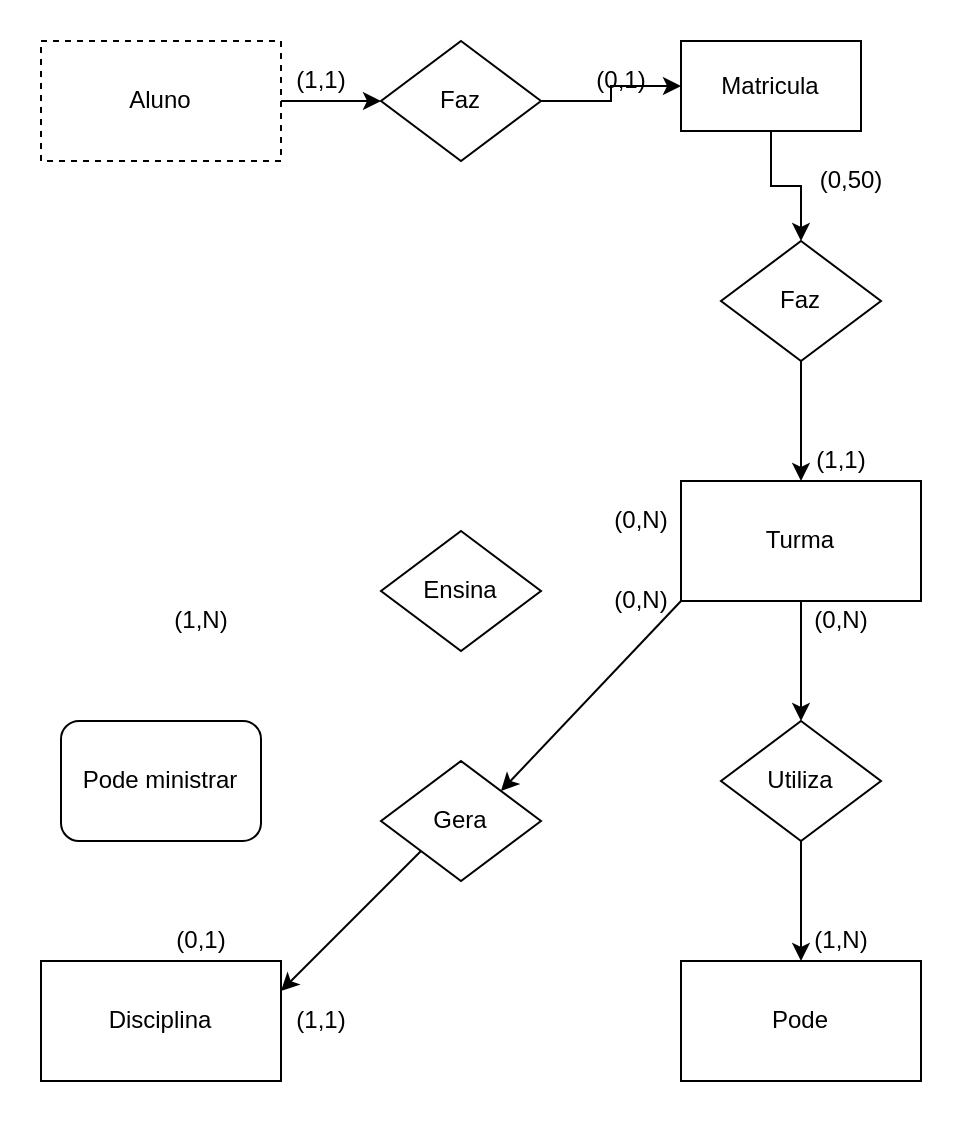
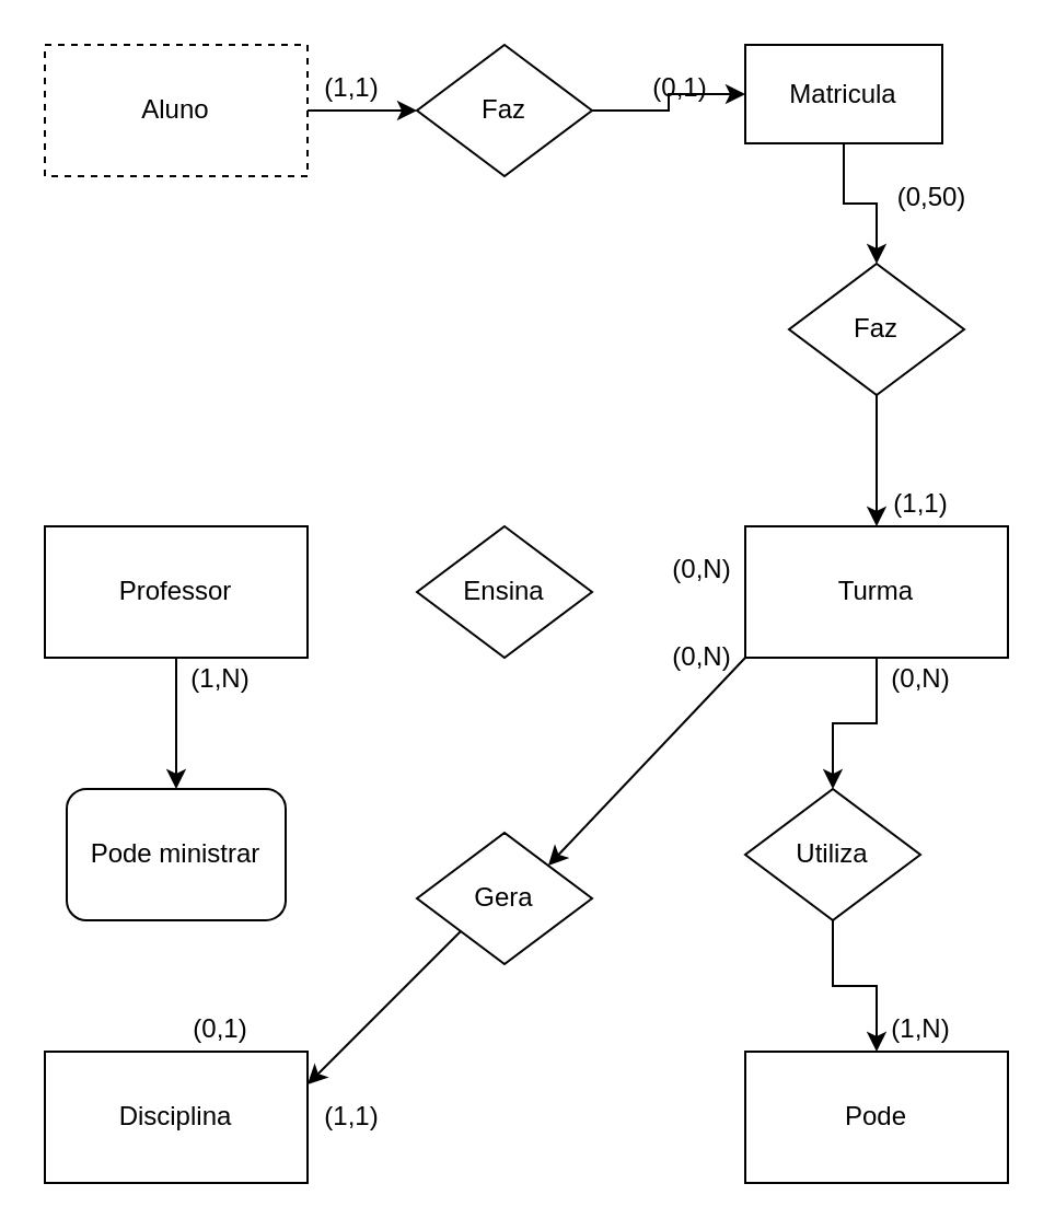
  <mxCell id="0" />
  <mxCell id="1" parent="0" />
  <mxCell id="2" style="edgeStyle=orthogonalEdgeStyle;rounded=0;orthogonalLoop=1;jettySize=auto;html=1;exitX=1;exitY=0.5;exitDx=0;exitDy=0;" edge="1" parent="1" source="3" target="5"><mxGeometry relative="1" as="geometry" /></mxCell>
  <mxCell id="3" value="Aluno" style="rounded=0;whiteSpace=wrap;html=1;dashed=1;" vertex="1" parent="1"><mxGeometry x="20" y="20" width="120" height="60" as="geometry" /></mxCell>
  <mxCell id="4" style="edgeStyle=orthogonalEdgeStyle;rounded=0;orthogonalLoop=1;jettySize=auto;html=1;exitX=1;exitY=0.5;exitDx=0;exitDy=0;entryX=0;entryY=0.5;entryDx=0;entryDy=0;" edge="1" parent="1" source="5" target="7"><mxGeometry relative="1" as="geometry" /></mxCell>
  <mxCell id="5" value="Faz" style="rhombus;whiteSpace=wrap;html=1;" vertex="1" parent="1"><mxGeometry x="190" y="20" width="80" height="60" as="geometry" /></mxCell>
  <mxCell id="6" style="edgeStyle=orthogonalEdgeStyle;rounded=0;orthogonalLoop=1;jettySize=auto;html=1;exitX=0.5;exitY=1;exitDx=0;exitDy=0;" edge="1" parent="1" source="7" target="9"><mxGeometry relative="1" as="geometry" /></mxCell>
  <mxCell id="7" value="Matricula" style="rounded=0;whiteSpace=wrap;html=1;" vertex="1" parent="1"><mxGeometry x="340" y="20" width="90" height="45" as="geometry" /></mxCell>
  <mxCell id="8" style="edgeStyle=orthogonalEdgeStyle;rounded=0;orthogonalLoop=1;jettySize=auto;html=1;exitX=0.5;exitY=1;exitDx=0;exitDy=0;" edge="1" parent="1" source="9" target="16"><mxGeometry relative="1" as="geometry" /></mxCell>
  <mxCell id="9" value="Faz" style="rhombus;whiteSpace=wrap;html=1;" vertex="1" parent="1"><mxGeometry x="360" y="120" width="80" height="60" as="geometry" /></mxCell>
  <mxCell id="10" value="(1,1)" style="text;html=1;align=center;verticalAlign=middle;resizable=0;points=[];autosize=1;strokeColor=none;fillColor=none;" vertex="1" parent="1"><mxGeometry x="140" y="30" width="40" height="20" as="geometry" /></mxCell>
  <mxCell id="11" value="(0,1)" style="text;html=1;align=center;verticalAlign=middle;resizable=0;points=[];autosize=1;strokeColor=none;fillColor=none;" vertex="1" parent="1"><mxGeometry x="290" y="30" width="40" height="20" as="geometry" /></mxCell>
- <mxCell id="14" value="Ensina" style="rhombus;whiteSpace=wrap;html=1;" vertex="1" parent="1"><mxGeometry x="190" y="265" width="80" height="60" as="geometry" /></mxCell>
+ <mxCell id="12" style="edgeStyle=orthogonalEdgeStyle;rounded=0;orthogonalLoop=1;jettySize=auto;html=1;exitX=0.5;exitY=1;exitDx=0;exitDy=0;entryX=0.5;entryY=0;entryDx=0;entryDy=0;" edge="1" parent="1" source="13" target="17"><mxGeometry relative="1" as="geometry" /></mxCell>
+ <mxCell id="13" value="Professor" style="rounded=0;whiteSpace=wrap;html=1;" vertex="1" parent="1"><mxGeometry x="20" y="240" width="120" height="60" as="geometry" /></mxCell>
+ <mxCell id="14" value="Ensina" style="rhombus;whiteSpace=wrap;html=1;" vertex="1" parent="1"><mxGeometry x="190" y="240" width="80" height="60" as="geometry" /></mxCell>
  <mxCell id="15" style="edgeStyle=orthogonalEdgeStyle;rounded=0;orthogonalLoop=1;jettySize=auto;html=1;exitX=0.5;exitY=1;exitDx=0;exitDy=0;entryX=0.5;entryY=0;entryDx=0;entryDy=0;" edge="1" parent="1" source="16" target="20"><mxGeometry relative="1" as="geometry" /></mxCell>
  <mxCell id="16" value="Turma" style="rounded=0;whiteSpace=wrap;html=1;" vertex="1" parent="1"><mxGeometry x="340" y="240" width="120" height="60" as="geometry" /></mxCell>
  <mxCell id="17" value="Pode ministrar" style="whiteSpace=wrap;html=1;rounded=1;" vertex="1" parent="1"><mxGeometry x="30" y="360" width="100" height="60" as="geometry" /></mxCell>
  <mxCell id="18" value="Disciplina" style="rounded=0;whiteSpace=wrap;html=1;" vertex="1" parent="1"><mxGeometry x="20" y="480" width="120" height="60" as="geometry" /></mxCell>
  <mxCell id="19" style="edgeStyle=orthogonalEdgeStyle;rounded=0;orthogonalLoop=1;jettySize=auto;html=1;exitX=0.5;exitY=1;exitDx=0;exitDy=0;entryX=0.5;entryY=0;entryDx=0;entryDy=0;" edge="1" parent="1" source="20" target="21"><mxGeometry relative="1" as="geometry" /></mxCell>
- <mxCell id="20" value="Utiliza" style="rhombus;whiteSpace=wrap;html=1;" vertex="1" parent="1"><mxGeometry x="360" y="360" width="80" height="60" as="geometry" /></mxCell>
+ <mxCell id="20" value="Utiliza" style="rhombus;whiteSpace=wrap;html=1;" vertex="1" parent="1"><mxGeometry x="340" y="360" width="80" height="60" as="geometry" /></mxCell>
  <mxCell id="21" value="Pode" style="rounded=0;whiteSpace=wrap;html=1;" vertex="1" parent="1"><mxGeometry x="340" y="480" width="120" height="60" as="geometry" /></mxCell>
  <mxCell id="22" value="Gera" style="rhombus;whiteSpace=wrap;html=1;" vertex="1" parent="1"><mxGeometry x="190" y="380" width="80" height="60" as="geometry" /></mxCell>
  <mxCell id="23" value="" style="endArrow=classic;html=1;rounded=0;entryX=1;entryY=0;entryDx=0;entryDy=0;exitX=0;exitY=1;exitDx=0;exitDy=0;" edge="1" parent="1" source="16" target="22"><mxGeometry width="50" height="50" relative="1" as="geometry"><mxPoint x="260" y="360" as="sourcePoint" /><mxPoint x="310" y="310" as="targetPoint" /></mxGeometry></mxCell>
  <mxCell id="24" value="" style="endArrow=classic;html=1;rounded=0;entryX=1;entryY=0.25;entryDx=0;entryDy=0;" edge="1" parent="1" target="18"><mxGeometry width="50" height="50" relative="1" as="geometry"><mxPoint x="210" y="425" as="sourcePoint" /><mxPoint x="170" y="460" as="targetPoint" /></mxGeometry></mxCell>
  <mxCell id="25" value="(0,50)" style="text;html=1;align=center;verticalAlign=middle;resizable=0;points=[];autosize=1;strokeColor=none;fillColor=none;" vertex="1" parent="1"><mxGeometry x="400" y="80" width="50" height="20" as="geometry" /></mxCell>
  <mxCell id="26" value="(0,1)" style="text;html=1;align=center;verticalAlign=middle;resizable=0;points=[];autosize=1;strokeColor=none;fillColor=none;" vertex="1" parent="1"><mxGeometry x="80" y="460" width="40" height="20" as="geometry" /></mxCell>
  <mxCell id="27" value="(1,N)" style="text;html=1;align=center;verticalAlign=middle;resizable=0;points=[];autosize=1;strokeColor=none;fillColor=none;" vertex="1" parent="1"><mxGeometry x="80" y="300" width="40" height="20" as="geometry" /></mxCell>
  <mxCell id="28" value="(0,N)" style="text;html=1;align=center;verticalAlign=middle;resizable=0;points=[];autosize=1;strokeColor=none;fillColor=none;" vertex="1" parent="1"><mxGeometry x="300" y="250" width="40" height="20" as="geometry" /></mxCell>
  <mxCell id="29" value="(1,N)" style="text;html=1;align=center;verticalAlign=middle;resizable=0;points=[];autosize=1;strokeColor=none;fillColor=none;" vertex="1" parent="1"><mxGeometry x="400" y="460" width="40" height="20" as="geometry" /></mxCell>
  <mxCell id="30" value="(0,N)" style="text;html=1;align=center;verticalAlign=middle;resizable=0;points=[];autosize=1;strokeColor=none;fillColor=none;" vertex="1" parent="1"><mxGeometry x="400" y="300" width="40" height="20" as="geometry" /></mxCell>
  <mxCell id="31" value="(1,1)" style="text;html=1;align=center;verticalAlign=middle;resizable=0;points=[];autosize=1;strokeColor=none;fillColor=none;" vertex="1" parent="1"><mxGeometry x="400" y="220" width="40" height="20" as="geometry" /></mxCell>
  <mxCell id="32" value="(1,1)" style="text;html=1;align=center;verticalAlign=middle;resizable=0;points=[];autosize=1;strokeColor=none;fillColor=none;" vertex="1" parent="1"><mxGeometry x="140" y="500" width="40" height="20" as="geometry" /></mxCell>
  <mxCell id="33" value="(0,N)" style="text;html=1;align=center;verticalAlign=middle;resizable=0;points=[];autosize=1;strokeColor=none;fillColor=none;" vertex="1" parent="1"><mxGeometry x="300" y="290" width="40" height="20" as="geometry" /></mxCell>
